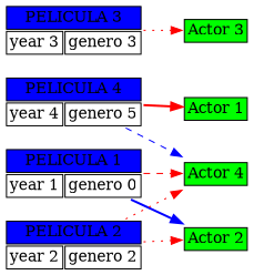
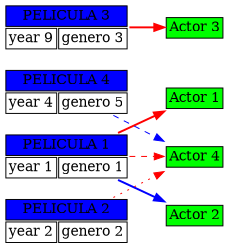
  digraph {
    rankdir=LR
    node [margin=0 shape=none]
    edge [color=red style=bold]
-   n1 [label=< <table border="0" cellborder="1">     <tr>         <td colspan="2" bgcolor="blue">PELICULA 1</td>     </tr>     <tr>         <td>year 1</td>         <td>genero 0</td>     </tr> </table>>]
+   n1 [label=< <table border="0" cellborder="1">     <tr>         <td colspan="2" bgcolor="blue">PELICULA 1</td>     </tr>     <tr>         <td>year 1</td>         <td>genero 1</td>     </tr> </table>>]
    n2 [label=< <table border="0" cellborder="1">     <tr>         <td colspan="2" bgcolor="green">Actor 1</td>     </tr> </table>>]
    n3 [label=< <table border="0" cellborder="1">     <tr>         <td colspan="2" bgcolor="green">Actor 2</td>     </tr> </table>>]
    n4 [label=< <table border="0" cellborder="1">     <tr>         <td colspan="2" bgcolor="green">Actor 4</td>     </tr> </table>>]
    n5 [label=< <table border="0" cellborder="1">     <tr>         <td colspan="2" bgcolor="blue">PELICULA 2</td>     </tr>     <tr>         <td>year 2</td>         <td>genero 2</td>     </tr> </table>>]
-   n6 [label=< <table border="0" cellborder="1">     <tr>         <td colspan="2" bgcolor="blue">PELICULA 3</td>     </tr>     <tr>         <td>year 3</td>         <td>genero 3</td>     </tr> </table>>]
+   n6 [label=< <table border="0" cellborder="1">     <tr>         <td colspan="2" bgcolor="blue">PELICULA 3</td>     </tr>     <tr>         <td>year 9</td>         <td>genero 3</td>     </tr> </table>>]
    n7 [label=< <table border="0" cellborder="1">     <tr>         <td colspan="2" bgcolor="green">Actor 3</td>     </tr> </table>>]
    n8 [label=< <table border="0" cellborder="1">     <tr>         <td colspan="2" bgcolor="blue">PELICULA 4</td>     </tr>     <tr>         <td>year 4</td>         <td>genero 5</td>     </tr> </table>>]
-   n8 -> n2
+   n1 -> n2
    n1 -> n3 [color=blue]
    n1 -> n4 [style=dashed]
-   n5 -> n3 [style=dotted]
    n5 -> n4 [style=dotted]
-   n6 -> n7 [style=dotted]
+   n6 -> n7
    n8 -> n4 [color=blue style=dashed]
  }
